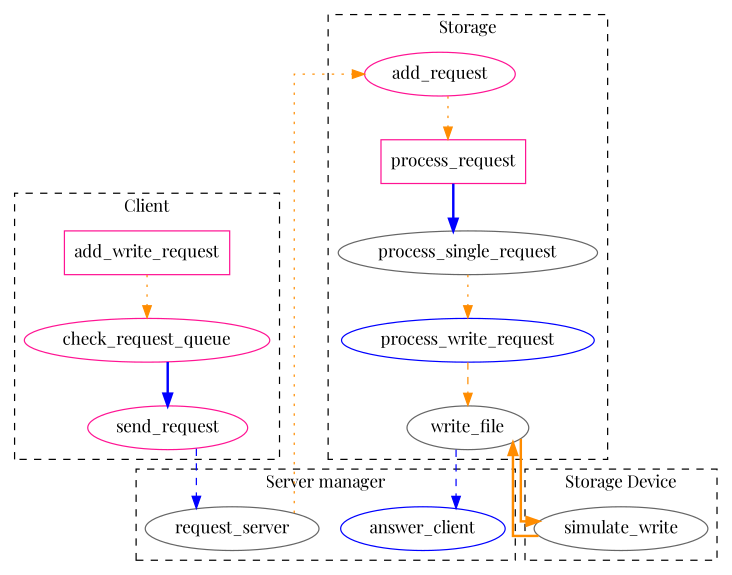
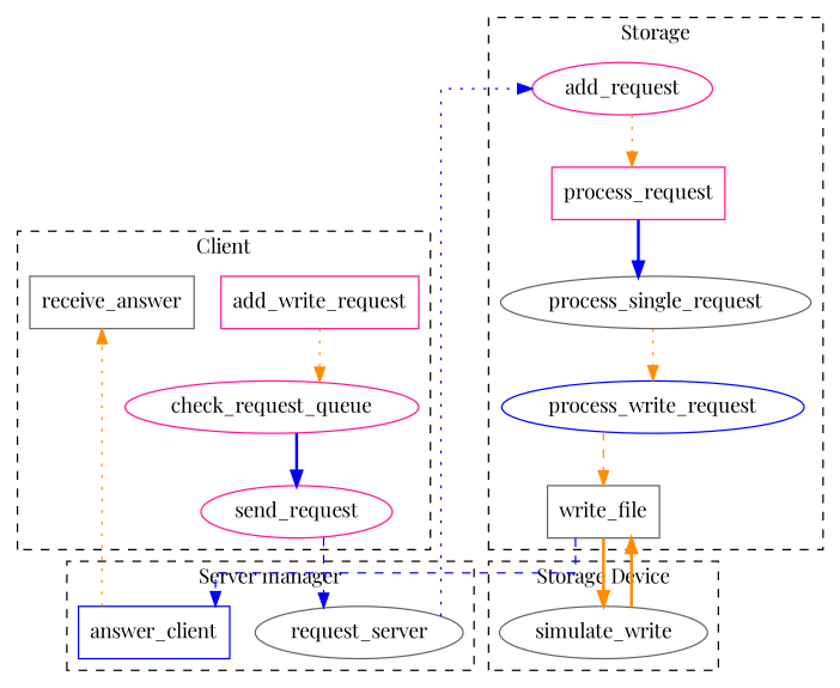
  digraph {
    fontname="Playfair Display"
    mincross=2.0
    splines=ortho
    style=dashed
    node [color=deeppink fontname="Playfair Display"]
    edge [color=darkorange fontname="Playfair Display" style=dotted]
    add_write_request [shape=box]
    check_request_queue
+   receive_answer [color=gray40 shape=box]
    send_request
    request_server [color=gray40]
-   answer_client [color=blue]
+   answer_client [color=blue shape=box]
    add_request
    process_request [shape=box]
    process_single_request [color=gray40]
    process_write_request [color=blue]
-   write_file [color=gray40]
+   write_file [color=gray40 shape=box]
    simulate_write [color=gray40]
    subgraph cluster_1 {
      label=Client
      add_write_request
      check_request_queue
+     receive_answer
      send_request
    }
    subgraph cluster_2 {
      label="Server manager"
      request_server
      answer_client
    }
    subgraph cluster_3 {
      label=Storage
      add_request
      process_request
      process_single_request
      process_write_request
      write_file
    }
    subgraph cluster_4 {
      label="Storage Device"
      simulate_write
    }
    add_write_request -> check_request_queue
    check_request_queue -> send_request [color=blue style=bold]
    send_request -> request_server [color=blue style=dashed]
-   request_server -> add_request
+   request_server -> add_request [color=blue]
+   answer_client -> receive_answer
    add_request -> process_request
    process_request -> process_single_request [color=blue style=bold]
    process_single_request -> process_write_request
    process_write_request -> write_file [style=dashed]
    write_file -> answer_client [color=blue style=dashed]
    write_file -> simulate_write [style=bold]
    simulate_write -> write_file [style=bold]
  }
